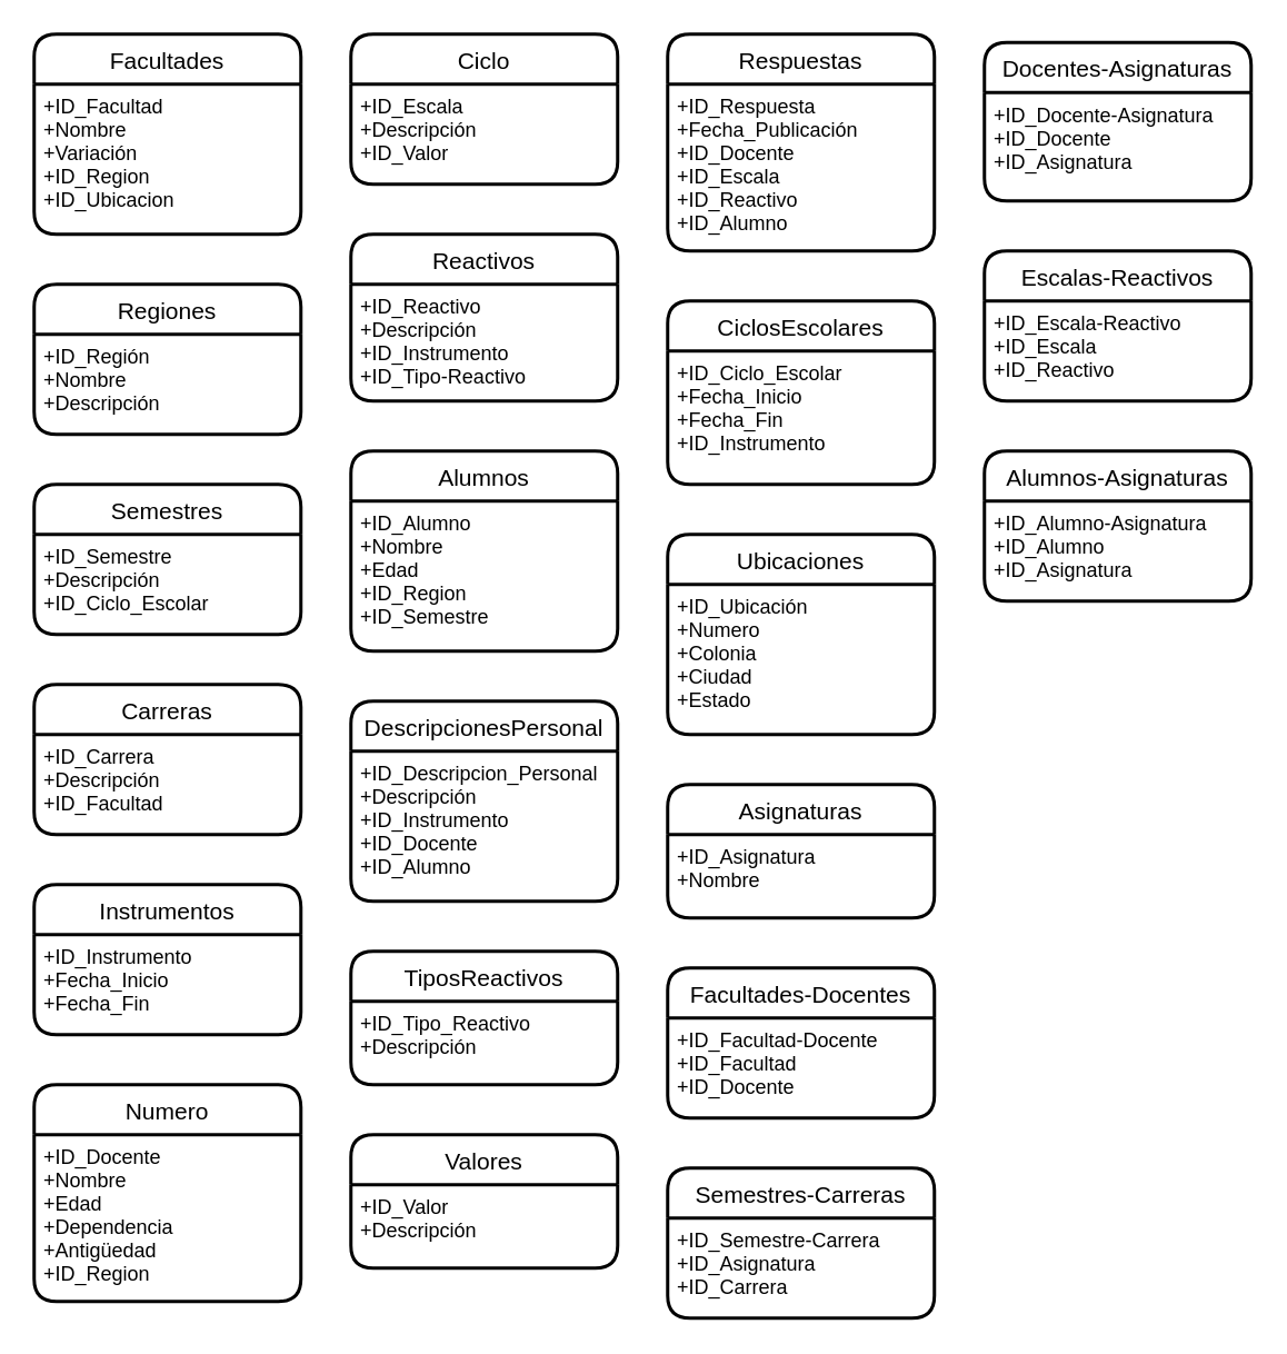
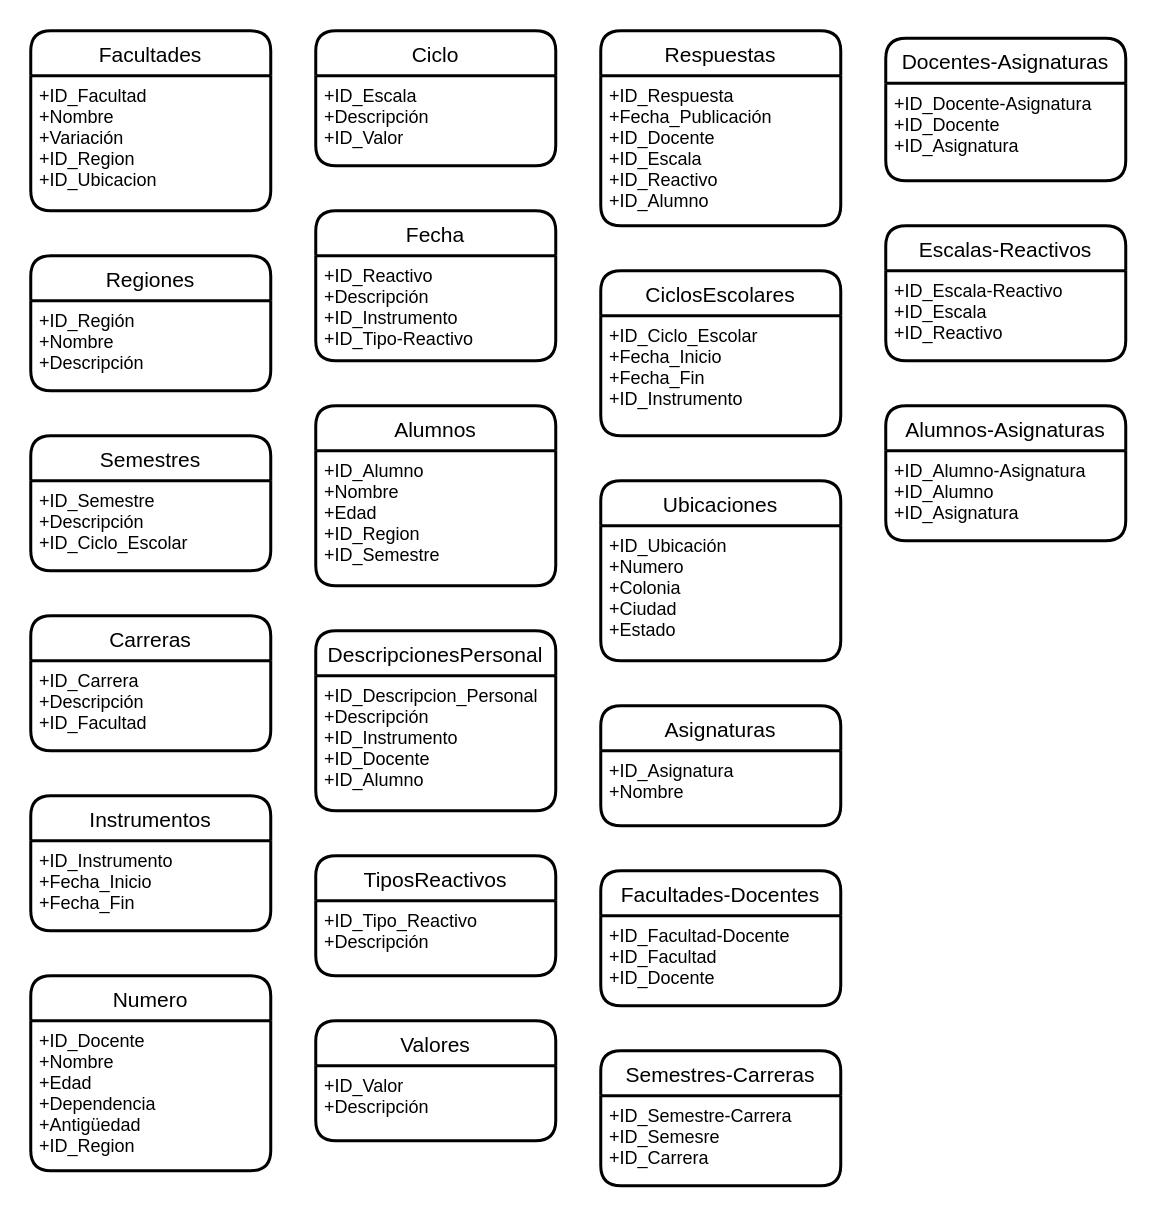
  <mxCell id="0" />
  <mxCell id="1" parent="0" />
  <mxCell id="2" value="Carreras" style="swimlane;childLayout=stackLayout;horizontal=1;startSize=30;horizontalStack=0;rounded=1;fontSize=14;fontStyle=0;strokeWidth=2;resizeParent=0;resizeLast=1;shadow=0;dashed=0;align=center;" parent="1" vertex="1"><mxGeometry x="20" y="410" width="160" height="90" as="geometry" /></mxCell>
  <mxCell id="3" value="+ID_Carrera&#10;+Descripción&#10;+ID_Facultad&#10;" style="align=left;strokeColor=none;fillColor=none;spacingLeft=4;fontSize=12;verticalAlign=top;resizable=0;rotatable=0;part=1;" parent="2" vertex="1"><mxGeometry y="30" width="160" height="60" as="geometry" /></mxCell>
  <mxCell id="4" value="Regiones" style="swimlane;childLayout=stackLayout;horizontal=1;startSize=30;horizontalStack=0;rounded=1;fontSize=14;fontStyle=0;strokeWidth=2;resizeParent=0;resizeLast=1;shadow=0;dashed=0;align=center;" parent="1" vertex="1"><mxGeometry x="20" y="170" width="160" height="90" as="geometry" /></mxCell>
  <mxCell id="5" value="+ID_Región&#10;+Nombre&#10;+Descripción&#10;" style="align=left;strokeColor=none;fillColor=none;spacingLeft=4;fontSize=12;verticalAlign=top;resizable=0;rotatable=0;part=1;" parent="4" vertex="1"><mxGeometry y="30" width="160" height="60" as="geometry" /></mxCell>
  <mxCell id="6" style="edgeStyle=orthogonalEdgeStyle;rounded=0;orthogonalLoop=1;jettySize=auto;html=1;exitX=0.5;exitY=1;exitDx=0;exitDy=0;" edge="1" parent="4" source="5" target="5"><mxGeometry relative="1" as="geometry" /></mxCell>
  <mxCell id="7" value="Semestres" style="swimlane;childLayout=stackLayout;horizontal=1;startSize=30;horizontalStack=0;rounded=1;fontSize=14;fontStyle=0;strokeWidth=2;resizeParent=0;resizeLast=1;shadow=0;dashed=0;align=center;" parent="1" vertex="1"><mxGeometry x="20" y="290" width="160" height="90" as="geometry" /></mxCell>
  <mxCell id="8" value="+ID_Semestre&#10;+Descripción&#10;+ID_Ciclo_Escolar&#10;" style="align=left;strokeColor=none;fillColor=none;spacingLeft=4;fontSize=12;verticalAlign=top;resizable=0;rotatable=0;part=1;" parent="7" vertex="1"><mxGeometry y="30" width="160" height="60" as="geometry" /></mxCell>
  <mxCell id="9" value="Facultades" style="swimlane;childLayout=stackLayout;horizontal=1;startSize=30;horizontalStack=0;rounded=1;fontSize=14;fontStyle=0;strokeWidth=2;resizeParent=0;resizeLast=1;shadow=0;dashed=0;align=center;" parent="1" vertex="1"><mxGeometry x="20" y="20" width="160" height="120" as="geometry" /></mxCell>
  <mxCell id="10" value="+ID_Facultad&#10;+Nombre&#10;+Variación&#10;+ID_Region&#10;+ID_Ubicacion&#10;&#10;" style="align=left;strokeColor=none;fillColor=none;spacingLeft=4;fontSize=12;verticalAlign=top;resizable=0;rotatable=0;part=1;" parent="9" vertex="1"><mxGeometry y="30" width="160" height="90" as="geometry" /></mxCell>
- <mxCell id="11" value="Reactivos" style="swimlane;childLayout=stackLayout;horizontal=1;startSize=30;horizontalStack=0;rounded=1;fontSize=14;fontStyle=0;strokeWidth=2;resizeParent=0;resizeLast=1;shadow=0;dashed=0;align=center;" parent="1" vertex="1"><mxGeometry x="210" y="140" width="160" height="100" as="geometry" /></mxCell>
+ <mxCell id="11" value="Fecha" style="swimlane;childLayout=stackLayout;horizontal=1;startSize=30;horizontalStack=0;rounded=1;fontSize=14;fontStyle=0;strokeWidth=2;resizeParent=0;resizeLast=1;shadow=0;dashed=0;align=center;" parent="1" vertex="1"><mxGeometry x="210" y="140" width="160" height="100" as="geometry" /></mxCell>
  <mxCell id="12" value="+ID_Reactivo&#10;+Descripción&#10;+ID_Instrumento&#10;+ID_Tipo-Reactivo&#10;&#10;" style="align=left;strokeColor=none;fillColor=none;spacingLeft=4;fontSize=12;verticalAlign=top;resizable=0;rotatable=0;part=1;" parent="11" vertex="1"><mxGeometry y="30" width="160" height="70" as="geometry" /></mxCell>
  <mxCell id="13" value="Ciclo" style="swimlane;childLayout=stackLayout;horizontal=1;startSize=30;horizontalStack=0;rounded=1;fontSize=14;fontStyle=0;strokeWidth=2;resizeParent=0;resizeLast=1;shadow=0;dashed=0;align=center;" parent="1" vertex="1"><mxGeometry x="210" y="20" width="160" height="90" as="geometry" /></mxCell>
  <mxCell id="14" value="+ID_Escala&#10;+Descripción&#10;+ID_Valor&#10;" style="align=left;strokeColor=none;fillColor=none;spacingLeft=4;fontSize=12;verticalAlign=top;resizable=0;rotatable=0;part=1;" parent="13" vertex="1"><mxGeometry y="30" width="160" height="60" as="geometry" /></mxCell>
  <mxCell id="15" value="Instrumentos" style="swimlane;childLayout=stackLayout;horizontal=1;startSize=30;horizontalStack=0;rounded=1;fontSize=14;fontStyle=0;strokeWidth=2;resizeParent=0;resizeLast=1;shadow=0;dashed=0;align=center;" parent="1" vertex="1"><mxGeometry x="20" y="530" width="160" height="90" as="geometry" /></mxCell>
  <mxCell id="16" value="+ID_Instrumento&#10;+Fecha_Inicio&#10;+Fecha_Fin" style="align=left;strokeColor=none;fillColor=none;spacingLeft=4;fontSize=12;verticalAlign=top;resizable=0;rotatable=0;part=1;" parent="15" vertex="1"><mxGeometry y="30" width="160" height="60" as="geometry" /></mxCell>
  <mxCell id="17" value="Alumnos" style="swimlane;childLayout=stackLayout;horizontal=1;startSize=30;horizontalStack=0;rounded=1;fontSize=14;fontStyle=0;strokeWidth=2;resizeParent=0;resizeLast=1;shadow=0;dashed=0;align=center;" parent="1" vertex="1"><mxGeometry x="210" y="270" width="160" height="120" as="geometry" /></mxCell>
  <mxCell id="18" value="+ID_Alumno&#10;+Nombre&#10;+Edad&#10;+ID_Region&#10;+ID_Semestre&#10;&#10;" style="align=left;strokeColor=none;fillColor=none;spacingLeft=4;fontSize=12;verticalAlign=top;resizable=0;rotatable=0;part=1;" parent="17" vertex="1"><mxGeometry y="30" width="160" height="90" as="geometry" /></mxCell>
  <mxCell id="19" value="DescripcionesPersonal" style="swimlane;childLayout=stackLayout;horizontal=1;startSize=30;horizontalStack=0;rounded=1;fontSize=14;fontStyle=0;strokeWidth=2;resizeParent=0;resizeLast=1;shadow=0;dashed=0;align=center;" parent="1" vertex="1"><mxGeometry x="210" y="420" width="160" height="120" as="geometry" /></mxCell>
  <mxCell id="20" value="+ID_Descripcion_Personal&#10;+Descripción&#10;+ID_Instrumento&#10;+ID_Docente&#10;+ID_Alumno&#10;&#10;&#10;&#10;" style="align=left;strokeColor=none;fillColor=none;spacingLeft=4;fontSize=12;verticalAlign=top;resizable=0;rotatable=0;part=1;" parent="19" vertex="1"><mxGeometry y="30" width="160" height="90" as="geometry" /></mxCell>
  <mxCell id="21" value="TiposReactivos" style="swimlane;childLayout=stackLayout;horizontal=1;startSize=30;horizontalStack=0;rounded=1;fontSize=14;fontStyle=0;strokeWidth=2;resizeParent=0;resizeLast=1;shadow=0;dashed=0;align=center;" parent="1" vertex="1"><mxGeometry x="210" y="570" width="160" height="80" as="geometry" /></mxCell>
  <mxCell id="22" value="+ID_Tipo_Reactivo&#10;+Descripción" style="align=left;strokeColor=none;fillColor=none;spacingLeft=4;fontSize=12;verticalAlign=top;resizable=0;rotatable=0;part=1;" parent="21" vertex="1"><mxGeometry y="30" width="160" height="50" as="geometry" /></mxCell>
  <mxCell id="23" value="Valores" style="swimlane;childLayout=stackLayout;horizontal=1;startSize=30;horizontalStack=0;rounded=1;fontSize=14;fontStyle=0;strokeWidth=2;resizeParent=0;resizeLast=1;shadow=0;dashed=0;align=center;" parent="1" vertex="1"><mxGeometry x="210" y="680" width="160" height="80" as="geometry" /></mxCell>
  <mxCell id="24" value="+ID_Valor&#10;+Descripción" style="align=left;strokeColor=none;fillColor=none;spacingLeft=4;fontSize=12;verticalAlign=top;resizable=0;rotatable=0;part=1;" parent="23" vertex="1"><mxGeometry y="30" width="160" height="50" as="geometry" /></mxCell>
  <mxCell id="25" value="Respuestas" style="swimlane;childLayout=stackLayout;horizontal=1;startSize=30;horizontalStack=0;rounded=1;fontSize=14;fontStyle=0;strokeWidth=2;resizeParent=0;resizeLast=1;shadow=0;dashed=0;align=center;" parent="1" vertex="1"><mxGeometry x="400" y="20" width="160" height="130" as="geometry" /></mxCell>
  <mxCell id="26" value="+ID_Respuesta&#10;+Fecha_Publicación&#10;+ID_Docente&#10;+ID_Escala&#10;+ID_Reactivo&#10;+ID_Alumno&#10;&#10;&#10;&#10;" style="align=left;strokeColor=none;fillColor=none;spacingLeft=4;fontSize=12;verticalAlign=top;resizable=0;rotatable=0;part=1;" parent="25" vertex="1"><mxGeometry y="30" width="160" height="100" as="geometry" /></mxCell>
  <mxCell id="27" value="CiclosEscolares" style="swimlane;childLayout=stackLayout;horizontal=1;startSize=30;horizontalStack=0;rounded=1;fontSize=14;fontStyle=0;strokeWidth=2;resizeParent=0;resizeLast=1;shadow=0;dashed=0;align=center;" parent="1" vertex="1"><mxGeometry x="400" y="180" width="160" height="110" as="geometry" /></mxCell>
  <mxCell id="28" value="+ID_Ciclo_Escolar&#10;+Fecha_Inicio&#10;+Fecha_Fin&#10;+ID_Instrumento&#10;" style="align=left;strokeColor=none;fillColor=none;spacingLeft=4;fontSize=12;verticalAlign=top;resizable=0;rotatable=0;part=1;" parent="27" vertex="1"><mxGeometry y="30" width="160" height="80" as="geometry" /></mxCell>
  <mxCell id="29" value="Ubicaciones" style="swimlane;childLayout=stackLayout;horizontal=1;startSize=30;horizontalStack=0;rounded=1;fontSize=14;fontStyle=0;strokeWidth=2;resizeParent=0;resizeLast=1;shadow=0;dashed=0;align=center;" parent="1" vertex="1"><mxGeometry x="400" y="320" width="160" height="120" as="geometry" /></mxCell>
  <mxCell id="30" value="+ID_Ubicación&#10;+Numero&#10;+Colonia&#10;+Ciudad&#10;+Estado&#10;" style="align=left;strokeColor=none;fillColor=none;spacingLeft=4;fontSize=12;verticalAlign=top;resizable=0;rotatable=0;part=1;" parent="29" vertex="1"><mxGeometry y="30" width="160" height="90" as="geometry" /></mxCell>
  <mxCell id="31" value="Asignaturas" style="swimlane;childLayout=stackLayout;horizontal=1;startSize=30;horizontalStack=0;rounded=1;fontSize=14;fontStyle=0;strokeWidth=2;resizeParent=0;resizeLast=1;shadow=0;dashed=0;align=center;" parent="1" vertex="1"><mxGeometry x="400" y="470" width="160" height="80" as="geometry" /></mxCell>
  <mxCell id="32" value="+ID_Asignatura&#10;+Nombre&#10;" style="align=left;strokeColor=none;fillColor=none;spacingLeft=4;fontSize=12;verticalAlign=top;resizable=0;rotatable=0;part=1;" parent="31" vertex="1"><mxGeometry y="30" width="160" height="50" as="geometry" /></mxCell>
  <mxCell id="33" value="Facultades-Docentes" style="swimlane;childLayout=stackLayout;horizontal=1;startSize=30;horizontalStack=0;rounded=1;fontSize=14;fontStyle=0;strokeWidth=2;resizeParent=0;resizeLast=1;shadow=0;dashed=0;align=center;" vertex="1" parent="1"><mxGeometry x="400" y="580" width="160" height="90" as="geometry" /></mxCell>
  <mxCell id="34" value="+ID_Facultad-Docente&#10;+ID_Facultad&#10;+ID_Docente&#10;&#10;" style="align=left;strokeColor=none;fillColor=none;spacingLeft=4;fontSize=12;verticalAlign=top;resizable=0;rotatable=0;part=1;" vertex="1" parent="33"><mxGeometry y="30" width="160" height="60" as="geometry" /></mxCell>
  <mxCell id="35" value="Semestres-Carreras" style="swimlane;childLayout=stackLayout;horizontal=1;startSize=30;horizontalStack=0;rounded=1;fontSize=14;fontStyle=0;strokeWidth=2;resizeParent=0;resizeLast=1;shadow=0;dashed=0;align=center;" vertex="1" parent="1"><mxGeometry x="400" y="700" width="160" height="90" as="geometry" /></mxCell>
- <mxCell id="36" value="+ID_Semestre-Carrera&#10;+ID_Asignatura&#10;+ID_Carrera&#10;&#10;" style="align=left;strokeColor=none;fillColor=none;spacingLeft=4;fontSize=12;verticalAlign=top;resizable=0;rotatable=0;part=1;" vertex="1" parent="35"><mxGeometry y="30" width="160" height="60" as="geometry" /></mxCell>
+ <mxCell id="36" value="+ID_Semestre-Carrera&#10;+ID_Semesre&#10;+ID_Carrera&#10;&#10;" style="align=left;strokeColor=none;fillColor=none;spacingLeft=4;fontSize=12;verticalAlign=top;resizable=0;rotatable=0;part=1;" vertex="1" parent="35"><mxGeometry y="30" width="160" height="60" as="geometry" /></mxCell>
  <mxCell id="37" value="Docentes-Asignaturas" style="swimlane;childLayout=stackLayout;horizontal=1;startSize=30;horizontalStack=0;rounded=1;fontSize=14;fontStyle=0;strokeWidth=2;resizeParent=0;resizeLast=1;shadow=0;dashed=0;align=center;" vertex="1" parent="1"><mxGeometry x="590" y="25" width="160" height="95" as="geometry" /></mxCell>
  <mxCell id="38" value="+ID_Docente-Asignatura&#10;+ID_Docente&#10;+ID_Asignatura&#10;&#10;" style="align=left;strokeColor=none;fillColor=none;spacingLeft=4;fontSize=12;verticalAlign=top;resizable=0;rotatable=0;part=1;" vertex="1" parent="37"><mxGeometry y="30" width="160" height="65" as="geometry" /></mxCell>
  <mxCell id="39" value="Escalas-Reactivos" style="swimlane;childLayout=stackLayout;horizontal=1;startSize=30;horizontalStack=0;rounded=1;fontSize=14;fontStyle=0;strokeWidth=2;resizeParent=0;resizeLast=1;shadow=0;dashed=0;align=center;" vertex="1" parent="1"><mxGeometry x="590" y="150" width="160" height="90" as="geometry" /></mxCell>
  <mxCell id="40" value="+ID_Escala-Reactivo&#10;+ID_Escala&#10;+ID_Reactivo&#10;&#10;" style="align=left;strokeColor=none;fillColor=none;spacingLeft=4;fontSize=12;verticalAlign=top;resizable=0;rotatable=0;part=1;" vertex="1" parent="39"><mxGeometry y="30" width="160" height="60" as="geometry" /></mxCell>
  <mxCell id="41" value="Alumnos-Asignaturas" style="swimlane;childLayout=stackLayout;horizontal=1;startSize=30;horizontalStack=0;rounded=1;fontSize=14;fontStyle=0;strokeWidth=2;resizeParent=0;resizeLast=1;shadow=0;dashed=0;align=center;" vertex="1" parent="1"><mxGeometry x="590" y="270" width="160" height="90" as="geometry" /></mxCell>
  <mxCell id="42" value="+ID_Alumno-Asignatura&#10;+ID_Alumno&#10;+ID_Asignatura&#10;&#10;" style="align=left;strokeColor=none;fillColor=none;spacingLeft=4;fontSize=12;verticalAlign=top;resizable=0;rotatable=0;part=1;" vertex="1" parent="41"><mxGeometry y="30" width="160" height="60" as="geometry" /></mxCell>
  <mxCell id="43" value="Numero" style="swimlane;childLayout=stackLayout;horizontal=1;startSize=30;horizontalStack=0;rounded=1;fontSize=14;fontStyle=0;strokeWidth=2;resizeParent=0;resizeLast=1;shadow=0;dashed=0;align=center;" vertex="1" parent="1"><mxGeometry x="20" y="650" width="160" height="130" as="geometry" /></mxCell>
  <mxCell id="44" value="+ID_Docente&#10;+Nombre&#10;+Edad&#10;+Dependencia&#10;+Antigüedad&#10;+ID_Region&#10;&#10;" style="align=left;strokeColor=none;fillColor=none;spacingLeft=4;fontSize=12;verticalAlign=top;resizable=0;rotatable=0;part=1;" vertex="1" parent="43"><mxGeometry y="30" width="160" height="100" as="geometry" /></mxCell>
